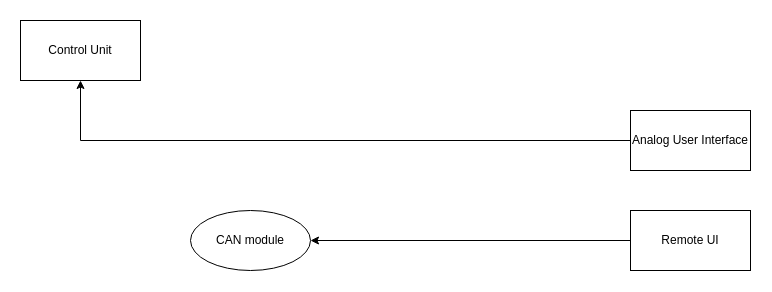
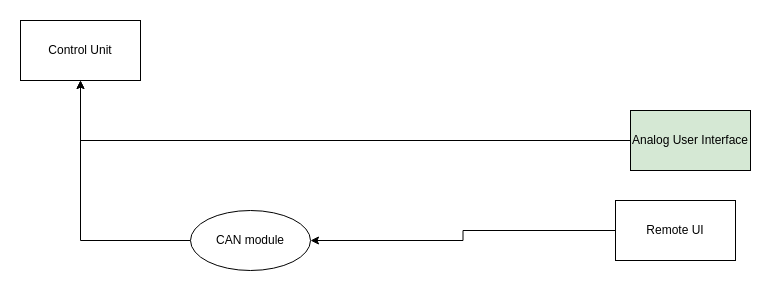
  <mxCell id="0" />
  <mxCell id="1" parent="0" />
  <mxCell id="2" style="edgeStyle=orthogonalEdgeStyle;rounded=0;orthogonalLoop=1;jettySize=auto;html=1;entryX=0.5;entryY=1;entryDx=0;entryDy=0;" edge="1" parent="1" source="3" target="4"><mxGeometry relative="1" as="geometry" /></mxCell>
- <mxCell id="3" value="Analog User Interface" style="rounded=0;whiteSpace=wrap;html=1;" vertex="1" parent="1"><mxGeometry x="630" y="110" width="120" height="60" as="geometry" /></mxCell>
+ <mxCell id="3" value="Analog User Interface" style="rounded=0;whiteSpace=wrap;html=1;fillColor=#d5e8d4;" vertex="1" parent="1"><mxGeometry x="630" y="110" width="120" height="60" as="geometry" /></mxCell>
  <mxCell id="4" value="Control Unit" style="rounded=0;whiteSpace=wrap;html=1;" vertex="1" parent="1"><mxGeometry x="20" y="20" width="120" height="60" as="geometry" /></mxCell>
+ <mxCell id="5" style="edgeStyle=orthogonalEdgeStyle;rounded=0;orthogonalLoop=1;jettySize=auto;html=1;entryX=0.5;entryY=1;entryDx=0;entryDy=0;" edge="1" parent="1" source="6" target="4"><mxGeometry relative="1" as="geometry" /></mxCell>
  <mxCell id="6" value="CAN module" style="ellipse;whiteSpace=wrap;html=1;" vertex="1" parent="1"><mxGeometry x="190" y="210" width="120" height="60" as="geometry" /></mxCell>
  <mxCell id="7" style="edgeStyle=orthogonalEdgeStyle;rounded=0;orthogonalLoop=1;jettySize=auto;html=1;entryX=1;entryY=0.5;entryDx=0;entryDy=0;" edge="1" parent="1" source="8" target="6"><mxGeometry relative="1" as="geometry" /></mxCell>
- <mxCell id="8" value="Remote UI" style="rounded=0;whiteSpace=wrap;html=1;" vertex="1" parent="1"><mxGeometry x="630" y="210" width="120" height="60" as="geometry" /></mxCell>
+ <mxCell id="8" value="Remote UI" style="rounded=0;whiteSpace=wrap;html=1;" vertex="1" parent="1"><mxGeometry x="615" y="200" width="120" height="60" as="geometry" /></mxCell>
